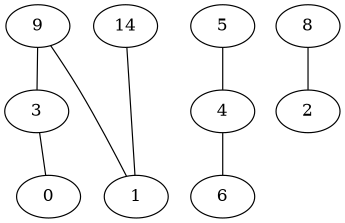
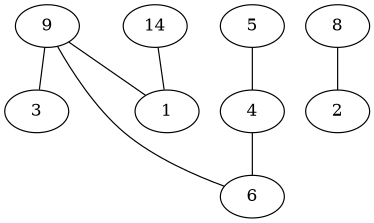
  graph {
    edge [weight=0]
    3
-   0
    4
    6
    5
    8
    2
    9
    1
    n10 [label=14]
-   3 -- 0
    4 -- 6 [weight=1]
    5 -- 4 [weight=1]
    8 -- 2 [weight=2]
    9 -- 3
+   9 -- 6
    9 -- 1
    n10 -- 1
  }
